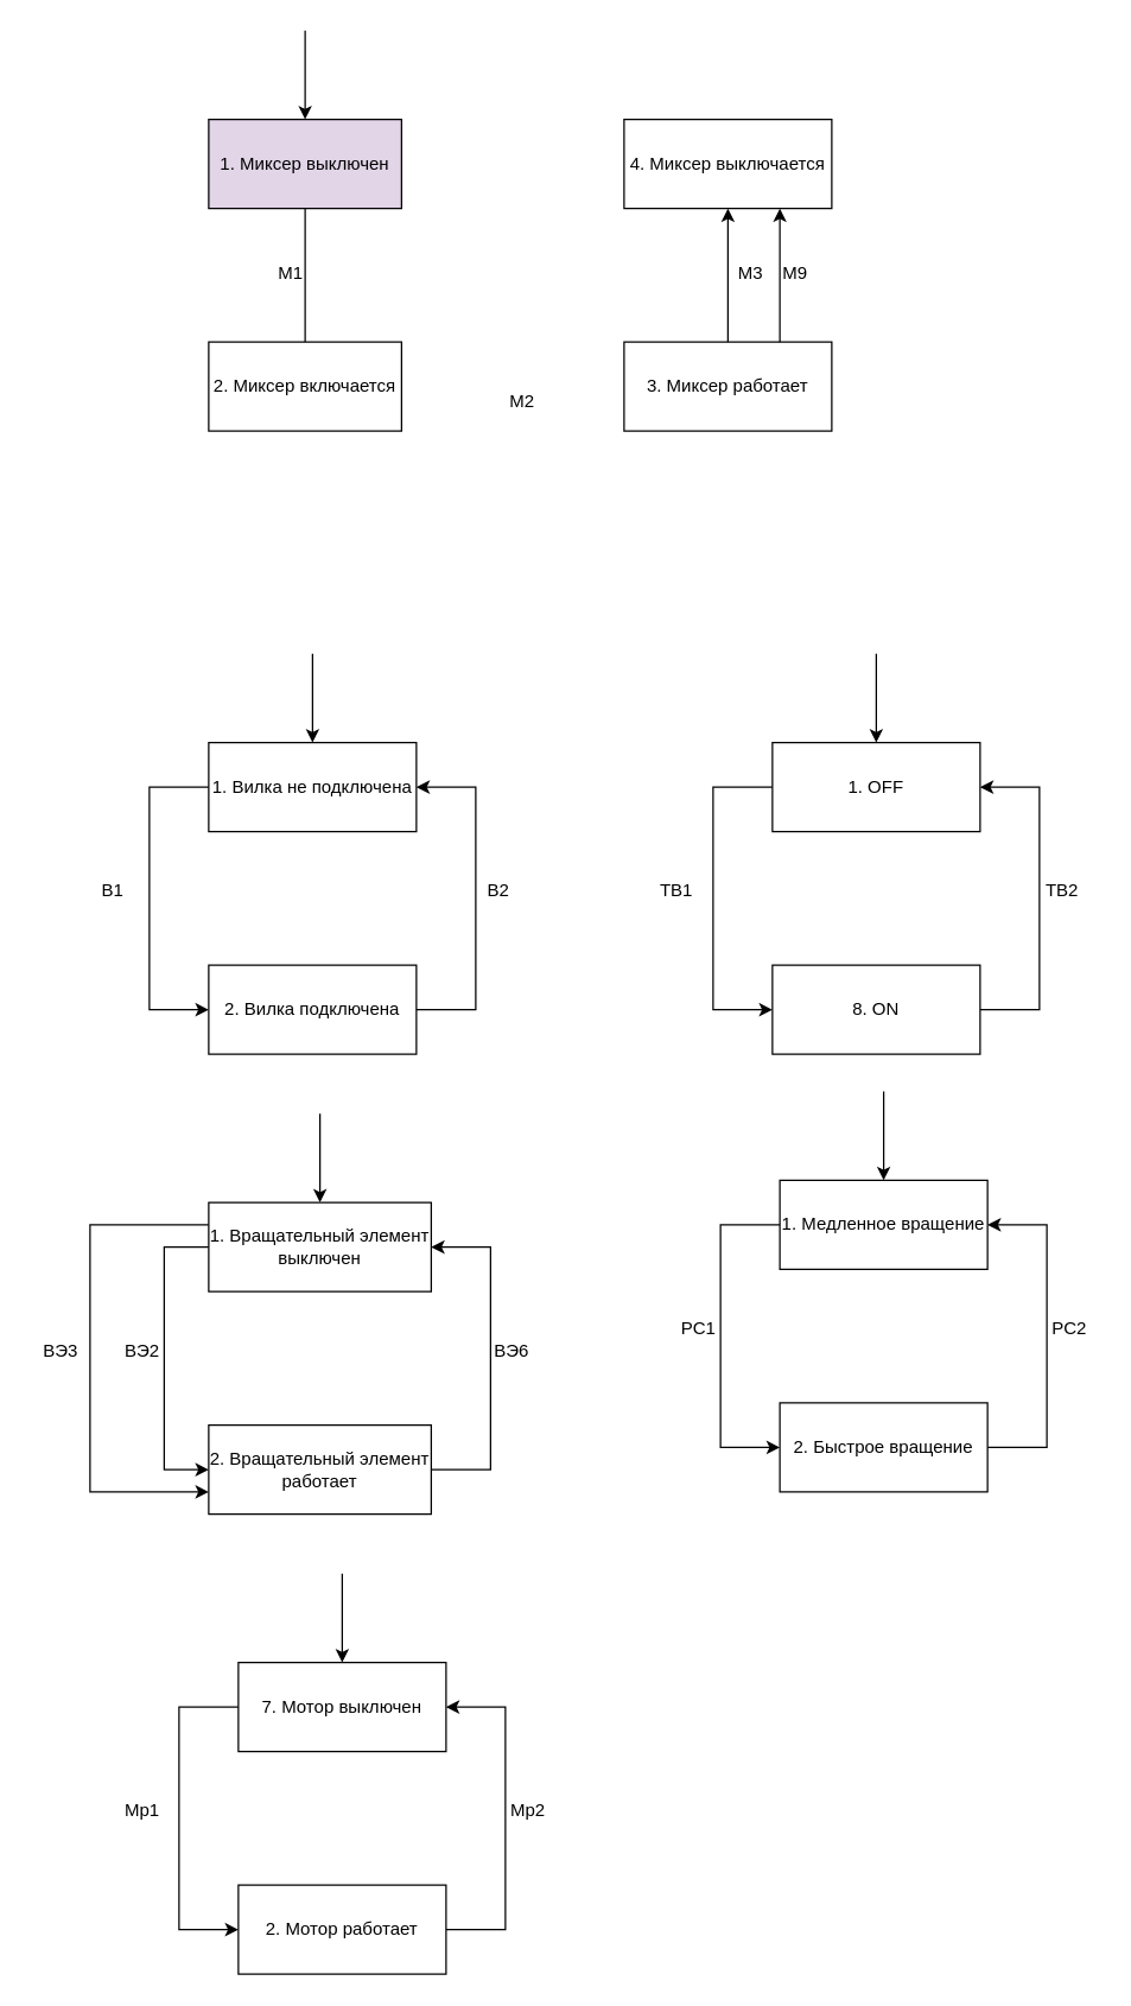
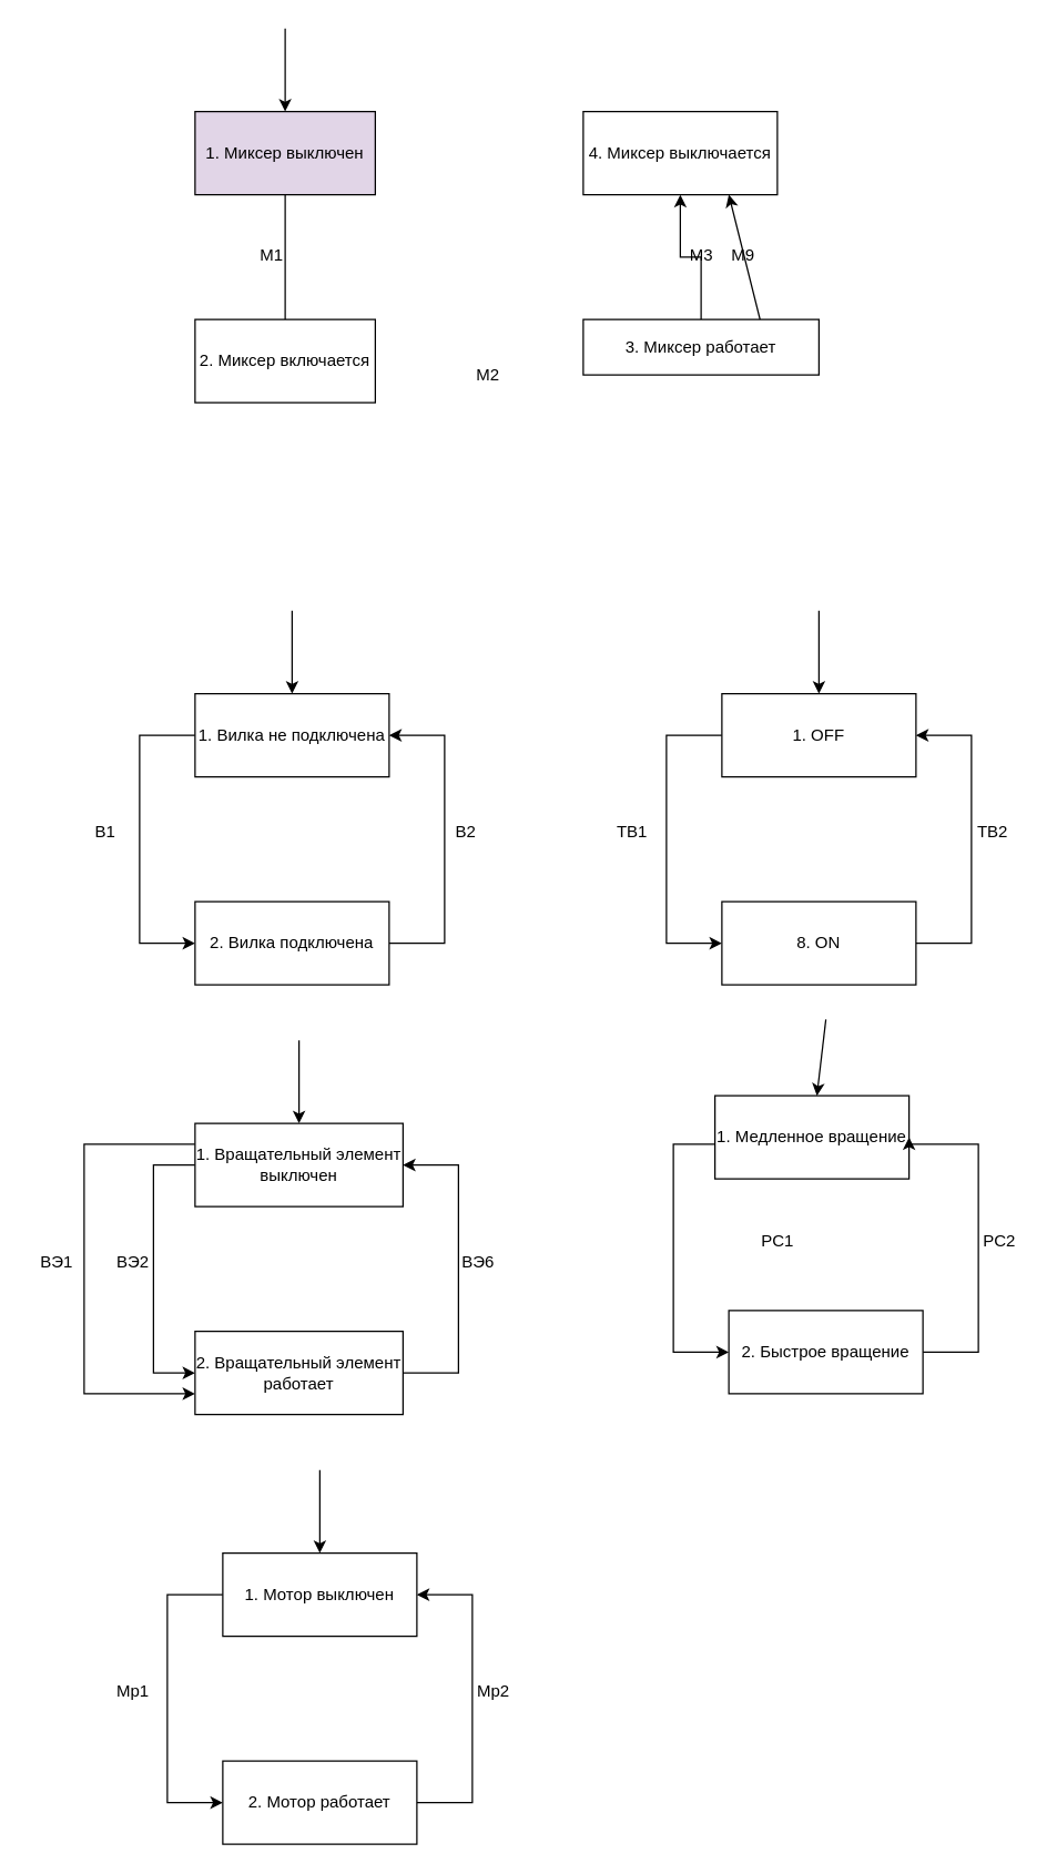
  <mxCell id="0" />
  <mxCell id="1" parent="0" />
  <mxCell id="2" style="edgeStyle=orthogonalEdgeStyle;rounded=0;orthogonalLoop=1;jettySize=auto;html=1;exitX=0.5;exitY=1;exitDx=0;exitDy=0;entryX=0.5;entryY=0;entryDx=0;entryDy=0;endArrow=none;" edge="1" parent="1" source="3" target="4"><mxGeometry relative="1" as="geometry" /></mxCell>
  <mxCell id="3" value="1. Миксер выключен" style="rounded=0;whiteSpace=wrap;html=1;fillColor=#e1d5e7;" vertex="1" parent="1"><mxGeometry x="140" y="80" width="130" height="60" as="geometry" /></mxCell>
  <mxCell id="4" value="&lt;span&gt;2. Миксер включается&lt;/span&gt;" style="rounded=0;whiteSpace=wrap;html=1;" vertex="1" parent="1"><mxGeometry x="140" y="230" width="130" height="60" as="geometry" /></mxCell>
  <mxCell id="5" style="edgeStyle=orthogonalEdgeStyle;rounded=0;orthogonalLoop=1;jettySize=auto;html=1;exitX=0.5;exitY=0;exitDx=0;exitDy=0;entryX=0.5;entryY=1;entryDx=0;entryDy=0;" edge="1" parent="1" source="6" target="7"><mxGeometry relative="1" as="geometry" /></mxCell>
- <mxCell id="6" value="3. Миксер работает" style="rounded=0;whiteSpace=wrap;html=1;" vertex="1" parent="1"><mxGeometry x="420" y="230" width="140" height="60" as="geometry" /></mxCell>
+ <mxCell id="6" value="3. Миксер работает" style="rounded=0;whiteSpace=wrap;html=1;" vertex="1" parent="1"><mxGeometry x="420" y="230" width="170" height="40" as="geometry" /></mxCell>
  <mxCell id="7" value="4. Миксер выключается" style="rounded=0;whiteSpace=wrap;html=1;" vertex="1" parent="1"><mxGeometry x="420" y="80" width="140" height="60" as="geometry" /></mxCell>
  <mxCell id="8" value="" style="endArrow=classic;html=1;" edge="1" parent="1" target="3"><mxGeometry width="50" height="50" relative="1" as="geometry"><mxPoint x="205" y="20" as="sourcePoint" /><mxPoint x="370" y="270" as="targetPoint" /></mxGeometry></mxCell>
  <mxCell id="9" value="М1" style="text;html=1;align=center;verticalAlign=middle;resizable=0;points=[];autosize=1;" vertex="1" parent="1"><mxGeometry x="180" y="174" width="30" height="20" as="geometry" /></mxCell>
  <mxCell id="10" value="М2" style="text;html=1;align=center;verticalAlign=middle;resizable=0;points=[];autosize=1;" vertex="1" parent="1"><mxGeometry x="336" y="260" width="30" height="20" as="geometry" /></mxCell>
  <mxCell id="11" value="М3" style="text;html=1;align=center;verticalAlign=middle;resizable=0;points=[];autosize=1;" vertex="1" parent="1"><mxGeometry x="490" y="174" width="30" height="20" as="geometry" /></mxCell>
  <mxCell id="12" value="" style="endArrow=classic;html=1;exitX=0.75;exitY=0;exitDx=0;exitDy=0;entryX=0.75;entryY=1;entryDx=0;entryDy=0;" edge="1" parent="1" source="6" target="7"><mxGeometry width="50" height="50" relative="1" as="geometry"><mxPoint x="320" y="320" as="sourcePoint" /><mxPoint x="370" y="270" as="targetPoint" /></mxGeometry></mxCell>
  <mxCell id="13" value="М9" style="text;html=1;align=center;verticalAlign=middle;resizable=0;points=[];autosize=1;" vertex="1" parent="1"><mxGeometry x="520" y="174" width="30" height="20" as="geometry" /></mxCell>
  <mxCell id="14" style="edgeStyle=orthogonalEdgeStyle;rounded=0;orthogonalLoop=1;jettySize=auto;html=1;exitX=0;exitY=0.5;exitDx=0;exitDy=0;entryX=0;entryY=0.5;entryDx=0;entryDy=0;" edge="1" parent="1" source="15" target="17"><mxGeometry relative="1" as="geometry"><Array as="points"><mxPoint x="100" y="530" /><mxPoint x="100" y="680" /></Array></mxGeometry></mxCell>
  <mxCell id="15" value="1. Вилка не подключена" style="rounded=0;whiteSpace=wrap;html=1;" vertex="1" parent="1"><mxGeometry x="140" y="500" width="140" height="60" as="geometry" /></mxCell>
  <mxCell id="16" style="edgeStyle=orthogonalEdgeStyle;rounded=0;orthogonalLoop=1;jettySize=auto;html=1;exitX=1;exitY=0.5;exitDx=0;exitDy=0;entryX=1;entryY=0.5;entryDx=0;entryDy=0;" edge="1" parent="1" source="17" target="15"><mxGeometry relative="1" as="geometry"><Array as="points"><mxPoint x="320" y="680" /><mxPoint x="320" y="530" /></Array></mxGeometry></mxCell>
  <mxCell id="17" value="2. Вилка подключена&lt;span&gt;&lt;br&gt;&lt;/span&gt;" style="rounded=0;whiteSpace=wrap;html=1;" vertex="1" parent="1"><mxGeometry x="140" y="650" width="140" height="60" as="geometry" /></mxCell>
  <mxCell id="18" value="" style="endArrow=classic;html=1;" edge="1" parent="1" target="15"><mxGeometry width="50" height="50" relative="1" as="geometry"><mxPoint x="210" y="440" as="sourcePoint" /><mxPoint x="370" y="690" as="targetPoint" /></mxGeometry></mxCell>
  <mxCell id="19" value="В1" style="text;html=1;align=center;verticalAlign=middle;resizable=0;points=[];autosize=1;" vertex="1" parent="1"><mxGeometry x="60" y="590" width="30" height="20" as="geometry" /></mxCell>
  <mxCell id="20" value="В2" style="text;html=1;align=center;verticalAlign=middle;resizable=0;points=[];autosize=1;" vertex="1" parent="1"><mxGeometry x="320" y="590" width="30" height="20" as="geometry" /></mxCell>
  <mxCell id="21" style="edgeStyle=orthogonalEdgeStyle;rounded=0;orthogonalLoop=1;jettySize=auto;html=1;exitX=0;exitY=0.5;exitDx=0;exitDy=0;entryX=0;entryY=0.5;entryDx=0;entryDy=0;" edge="1" parent="1" source="22" target="24"><mxGeometry relative="1" as="geometry"><Array as="points"><mxPoint x="480" y="530" /><mxPoint x="480" y="680" /></Array></mxGeometry></mxCell>
  <mxCell id="22" value="1. OFF" style="rounded=0;whiteSpace=wrap;html=1;" vertex="1" parent="1"><mxGeometry x="520" y="500" width="140" height="60" as="geometry" /></mxCell>
  <mxCell id="23" style="edgeStyle=orthogonalEdgeStyle;rounded=0;orthogonalLoop=1;jettySize=auto;html=1;exitX=1;exitY=0.5;exitDx=0;exitDy=0;entryX=1;entryY=0.5;entryDx=0;entryDy=0;" edge="1" parent="1" source="24" target="22"><mxGeometry relative="1" as="geometry"><Array as="points"><mxPoint x="700" y="680" /><mxPoint x="700" y="530" /></Array></mxGeometry></mxCell>
  <mxCell id="24" value="&lt;span&gt;8. ON&lt;br&gt;&lt;/span&gt;" style="rounded=0;whiteSpace=wrap;html=1;" vertex="1" parent="1"><mxGeometry x="520" y="650" width="140" height="60" as="geometry" /></mxCell>
  <mxCell id="25" value="" style="endArrow=classic;html=1;" edge="1" parent="1" target="22"><mxGeometry width="50" height="50" relative="1" as="geometry"><mxPoint x="590" y="440" as="sourcePoint" /><mxPoint x="750" y="690" as="targetPoint" /></mxGeometry></mxCell>
  <mxCell id="26" value="ТВ1" style="text;html=1;align=center;verticalAlign=middle;resizable=0;points=[];autosize=1;" vertex="1" parent="1"><mxGeometry x="435" y="590" width="40" height="20" as="geometry" /></mxCell>
  <mxCell id="27" value="ТВ2" style="text;html=1;align=center;verticalAlign=middle;resizable=0;points=[];autosize=1;" vertex="1" parent="1"><mxGeometry x="695" y="590" width="40" height="20" as="geometry" /></mxCell>
  <mxCell id="28" style="edgeStyle=orthogonalEdgeStyle;rounded=0;orthogonalLoop=1;jettySize=auto;html=1;exitX=0;exitY=0.5;exitDx=0;exitDy=0;entryX=0;entryY=0.5;entryDx=0;entryDy=0;" edge="1" parent="1" source="30" target="32"><mxGeometry relative="1" as="geometry"><Array as="points"><mxPoint x="110" y="840" /><mxPoint x="110" y="990" /></Array></mxGeometry></mxCell>
  <mxCell id="29" style="edgeStyle=orthogonalEdgeStyle;rounded=0;orthogonalLoop=1;jettySize=auto;html=1;exitX=0;exitY=0.25;exitDx=0;exitDy=0;entryX=0;entryY=0.75;entryDx=0;entryDy=0;" edge="1" parent="1" source="30" target="32"><mxGeometry relative="1" as="geometry"><Array as="points"><mxPoint x="60" y="825" /><mxPoint x="60" y="1005" /></Array></mxGeometry></mxCell>
  <mxCell id="30" value="1. Вращательный элемент выключен" style="rounded=0;whiteSpace=wrap;html=1;" vertex="1" parent="1"><mxGeometry x="140" y="810" width="150" height="60" as="geometry" /></mxCell>
  <mxCell id="31" style="edgeStyle=orthogonalEdgeStyle;rounded=0;orthogonalLoop=1;jettySize=auto;html=1;exitX=1;exitY=0.5;exitDx=0;exitDy=0;entryX=1;entryY=0.5;entryDx=0;entryDy=0;" edge="1" parent="1" source="32" target="30"><mxGeometry relative="1" as="geometry"><Array as="points"><mxPoint x="330" y="990" /><mxPoint x="330" y="840" /></Array></mxGeometry></mxCell>
  <mxCell id="32" value="2. Вращательный элемент работает&lt;span&gt;&lt;br&gt;&lt;/span&gt;" style="rounded=0;whiteSpace=wrap;html=1;" vertex="1" parent="1"><mxGeometry x="140" y="960" width="150" height="60" as="geometry" /></mxCell>
  <mxCell id="33" value="" style="endArrow=classic;html=1;" edge="1" parent="1" target="30"><mxGeometry width="50" height="50" relative="1" as="geometry"><mxPoint x="215" y="750" as="sourcePoint" /><mxPoint x="370" y="1000" as="targetPoint" /></mxGeometry></mxCell>
  <mxCell id="34" value="ВЭ6" style="text;html=1;align=center;verticalAlign=middle;resizable=0;points=[];autosize=1;" vertex="1" parent="1"><mxGeometry x="324" y="900" width="40" height="20" as="geometry" /></mxCell>
  <mxCell id="35" value="ВЭ2" style="text;html=1;align=center;verticalAlign=middle;resizable=0;points=[];autosize=1;" vertex="1" parent="1"><mxGeometry x="75" y="900" width="40" height="20" as="geometry" /></mxCell>
  <mxCell id="36" style="edgeStyle=orthogonalEdgeStyle;rounded=0;orthogonalLoop=1;jettySize=auto;html=1;exitX=0;exitY=0.5;exitDx=0;exitDy=0;entryX=0;entryY=0.5;entryDx=0;entryDy=0;" edge="1" parent="1" source="37" target="39"><mxGeometry relative="1" as="geometry"><Array as="points"><mxPoint x="485" y="825" /><mxPoint x="485" y="975" /></Array></mxGeometry></mxCell>
- <mxCell id="37" value="1. Медленное вращение" style="rounded=0;whiteSpace=wrap;html=1;" vertex="1" parent="1"><mxGeometry x="525" y="795" width="140" height="60" as="geometry" /></mxCell>
+ <mxCell id="37" value="1. Медленное вращение" style="rounded=0;whiteSpace=wrap;html=1;" vertex="1" parent="1"><mxGeometry x="515" y="790" width="140" height="60" as="geometry" /></mxCell>
  <mxCell id="38" style="edgeStyle=orthogonalEdgeStyle;rounded=0;orthogonalLoop=1;jettySize=auto;html=1;exitX=1;exitY=0.5;exitDx=0;exitDy=0;entryX=1;entryY=0.5;entryDx=0;entryDy=0;" edge="1" parent="1" source="39" target="37"><mxGeometry relative="1" as="geometry"><Array as="points"><mxPoint x="705" y="975" /><mxPoint x="705" y="825" /></Array></mxGeometry></mxCell>
  <mxCell id="39" value="&lt;span&gt;2. Быстрое вращение&lt;br&gt;&lt;/span&gt;" style="rounded=0;whiteSpace=wrap;html=1;" vertex="1" parent="1"><mxGeometry x="525" y="945" width="140" height="60" as="geometry" /></mxCell>
  <mxCell id="40" value="" style="endArrow=classic;html=1;" edge="1" parent="1" target="37"><mxGeometry width="50" height="50" relative="1" as="geometry"><mxPoint x="595" y="735" as="sourcePoint" /><mxPoint x="755" y="985" as="targetPoint" /></mxGeometry></mxCell>
- <mxCell id="41" value="РС1" style="text;html=1;align=center;verticalAlign=middle;resizable=0;points=[];autosize=1;" vertex="1" parent="1"><mxGeometry x="450" y="885" width="40" height="20" as="geometry" /></mxCell>
+ <mxCell id="41" value="РС1" style="text;html=1;align=center;verticalAlign=middle;resizable=0;points=[];autosize=1;" vertex="1" parent="1"><mxGeometry x="540" y="885" width="40" height="20" as="geometry" /></mxCell>
  <mxCell id="42" value="РС2" style="text;html=1;align=center;verticalAlign=middle;resizable=0;points=[];autosize=1;" vertex="1" parent="1"><mxGeometry x="700" y="885" width="40" height="20" as="geometry" /></mxCell>
  <mxCell id="43" style="edgeStyle=orthogonalEdgeStyle;rounded=0;orthogonalLoop=1;jettySize=auto;html=1;exitX=0;exitY=0.5;exitDx=0;exitDy=0;entryX=0;entryY=0.5;entryDx=0;entryDy=0;" edge="1" parent="1" source="44" target="46"><mxGeometry relative="1" as="geometry"><Array as="points"><mxPoint x="120" y="1150" /><mxPoint x="120" y="1300" /></Array></mxGeometry></mxCell>
- <mxCell id="44" value="7. Мотор выключен" style="rounded=0;whiteSpace=wrap;html=1;" vertex="1" parent="1"><mxGeometry x="160" y="1120" width="140" height="60" as="geometry" /></mxCell>
+ <mxCell id="44" value="1. Мотор выключен" style="rounded=0;whiteSpace=wrap;html=1;" vertex="1" parent="1"><mxGeometry x="160" y="1120" width="140" height="60" as="geometry" /></mxCell>
  <mxCell id="45" style="edgeStyle=orthogonalEdgeStyle;rounded=0;orthogonalLoop=1;jettySize=auto;html=1;exitX=1;exitY=0.5;exitDx=0;exitDy=0;entryX=1;entryY=0.5;entryDx=0;entryDy=0;" edge="1" parent="1" source="46" target="44"><mxGeometry relative="1" as="geometry"><Array as="points"><mxPoint x="340" y="1300" /><mxPoint x="340" y="1150" /></Array></mxGeometry></mxCell>
  <mxCell id="46" value="2. Мотор работает&lt;span&gt;&lt;br&gt;&lt;/span&gt;" style="rounded=0;whiteSpace=wrap;html=1;" vertex="1" parent="1"><mxGeometry x="160" y="1270" width="140" height="60" as="geometry" /></mxCell>
  <mxCell id="47" value="" style="endArrow=classic;html=1;" edge="1" parent="1" target="44"><mxGeometry width="50" height="50" relative="1" as="geometry"><mxPoint x="230" y="1060" as="sourcePoint" /><mxPoint x="390" y="1310" as="targetPoint" /></mxGeometry></mxCell>
  <mxCell id="48" value="Мр1" style="text;html=1;align=center;verticalAlign=middle;resizable=0;points=[];autosize=1;" vertex="1" parent="1"><mxGeometry x="75" y="1210" width="40" height="20" as="geometry" /></mxCell>
  <mxCell id="49" value="Мр2" style="text;html=1;align=center;verticalAlign=middle;resizable=0;points=[];autosize=1;" vertex="1" parent="1"><mxGeometry x="335" y="1210" width="40" height="20" as="geometry" /></mxCell>
- <mxCell id="50" value="ВЭ3" style="text;html=1;align=center;verticalAlign=middle;resizable=0;points=[];autosize=1;" vertex="1" parent="1"><mxGeometry x="20" y="900" width="40" height="20" as="geometry" /></mxCell>
+ <mxCell id="50" value="ВЭ1" style="text;html=1;align=center;verticalAlign=middle;resizable=0;points=[];autosize=1;" vertex="1" parent="1"><mxGeometry x="20" y="900" width="40" height="20" as="geometry" /></mxCell>
